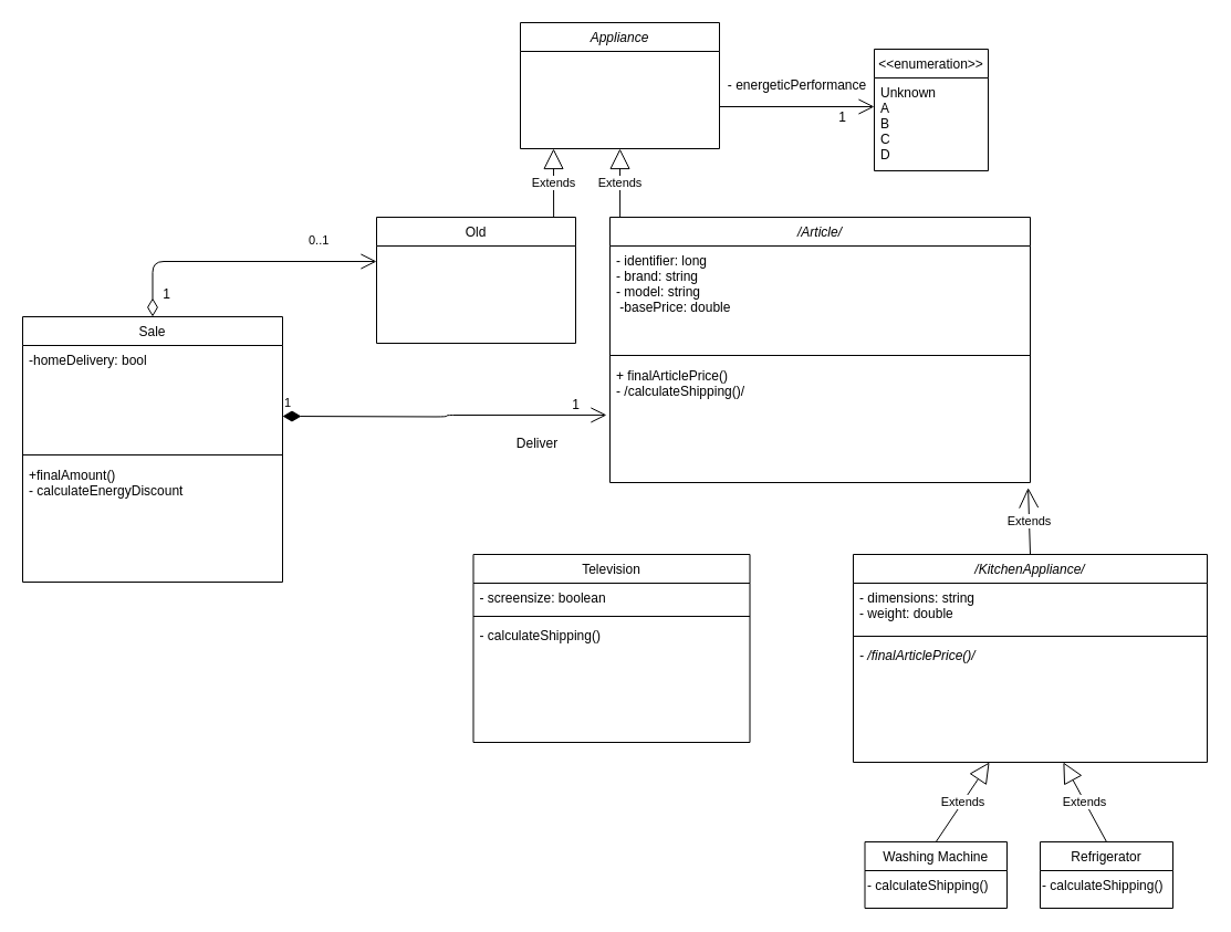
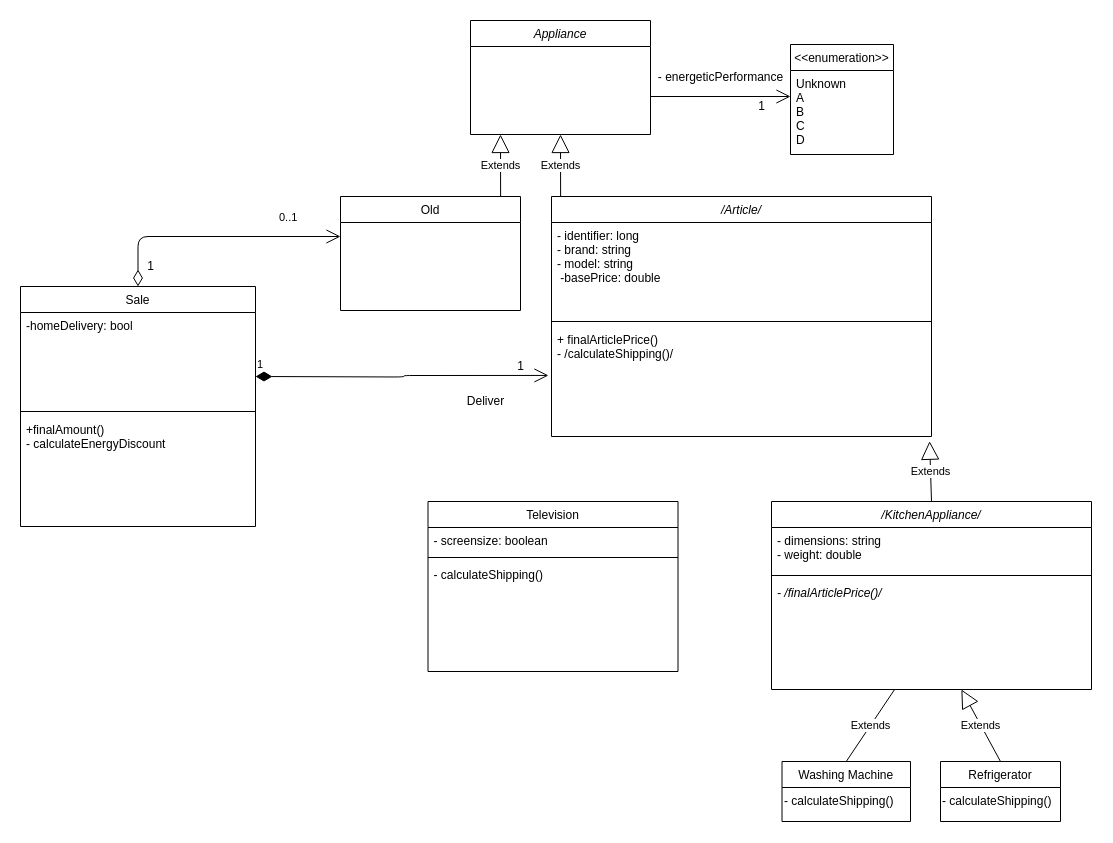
  <mxCell id="0" />
  <mxCell id="1" parent="0" />
  <mxCell id="2" value="/Article/" style="swimlane;fontStyle=2;align=center;verticalAlign=top;childLayout=stackLayout;horizontal=1;startSize=26;horizontalStack=0;resizeParent=1;resizeLast=0;collapsible=1;marginBottom=0;rounded=0;shadow=0;strokeWidth=1;" parent="1" vertex="1"><mxGeometry x="551" y="196" width="380" height="240" as="geometry"><mxRectangle x="230" y="140" width="160" height="26" as="alternateBounds" /></mxGeometry></mxCell>
  <mxCell id="3" value="- identifier: long&#10;- brand: string&#10;- model: string&#10; -basePrice: double&#10;" style="text;align=left;verticalAlign=top;spacingLeft=4;spacingRight=4;overflow=hidden;rotatable=0;points=[[0,0.5],[1,0.5]];portConstraint=eastwest;rounded=0;shadow=0;html=0;" parent="2" vertex="1"><mxGeometry y="26" width="380" height="94" as="geometry" /></mxCell>
  <mxCell id="4" value="" style="line;html=1;strokeWidth=1;align=left;verticalAlign=middle;spacingTop=-1;spacingLeft=3;spacingRight=3;rotatable=0;labelPosition=right;points=[];portConstraint=eastwest;" parent="2" vertex="1"><mxGeometry y="120" width="380" height="10" as="geometry" /></mxCell>
  <mxCell id="5" value="+ finalArticlePrice()&#10;- /calculateShipping()/" style="text;align=left;verticalAlign=top;spacingLeft=4;spacingRight=4;overflow=hidden;rotatable=0;points=[[0,0.5],[1,0.5]];portConstraint=eastwest;fontStyle=0" parent="2" vertex="1"><mxGeometry y="130" width="380" height="110" as="geometry" /></mxCell>
  <mxCell id="6" value="Refrigerator" style="swimlane;fontStyle=0;align=center;verticalAlign=top;childLayout=stackLayout;horizontal=1;startSize=26;horizontalStack=0;resizeParent=1;resizeLast=0;collapsible=1;marginBottom=0;rounded=0;shadow=0;strokeWidth=1;" parent="1" vertex="1"><mxGeometry x="940" y="761" width="120" height="60" as="geometry"><mxRectangle x="130" y="380" width="160" height="26" as="alternateBounds" /></mxGeometry></mxCell>
  <mxCell id="7" value="- calculateShipping()" style="text;html=1;" parent="6" vertex="1"><mxGeometry y="26" width="120" height="30" as="geometry" /></mxCell>
  <mxCell id="8" value="&lt;&lt;enumeration&gt;&gt;" style="swimlane;fontStyle=0;childLayout=stackLayout;horizontal=1;startSize=26;fillColor=none;horizontalStack=0;resizeParent=1;resizeParentMax=0;resizeLast=0;collapsible=1;marginBottom=0;" parent="1" vertex="1"><mxGeometry x="790" y="44" width="103" height="110" as="geometry" /></mxCell>
  <mxCell id="9" value="Unknown&#10;A&#10;B&#10;C&#10;D" style="text;strokeColor=none;fillColor=none;align=left;verticalAlign=top;spacingLeft=4;spacingRight=4;overflow=hidden;rotatable=0;points=[[0,0.5],[1,0.5]];portConstraint=eastwest;" parent="8" vertex="1"><mxGeometry y="26" width="103" height="84" as="geometry" /></mxCell>
  <mxCell id="10" value="- energeticPerformance" style="text;html=1;align=center;verticalAlign=middle;resizable=0;points=[];autosize=1;" parent="1" vertex="1"><mxGeometry x="650" y="67" width="140" height="20" as="geometry" /></mxCell>
  <mxCell id="11" value="1" style="text;html=1;align=center;verticalAlign=middle;resizable=0;points=[];autosize=1;" parent="1" vertex="1"><mxGeometry x="751" y="96" width="20" height="20" as="geometry" /></mxCell>
  <mxCell id="12" value="Washing Machine" style="swimlane;fontStyle=0;align=center;verticalAlign=top;childLayout=stackLayout;horizontal=1;startSize=26;horizontalStack=0;resizeParent=1;resizeLast=0;collapsible=1;marginBottom=0;rounded=0;shadow=0;strokeWidth=1;" parent="1" vertex="1"><mxGeometry x="781.5" y="761" width="128.5" height="60" as="geometry"><mxRectangle x="130" y="380" width="160" height="26" as="alternateBounds" /></mxGeometry></mxCell>
  <mxCell id="13" value="- calculateShipping()" style="text;html=1;" parent="12" vertex="1"><mxGeometry y="26" width="128.5" height="30" as="geometry" /></mxCell>
  <mxCell id="14" value="Television" style="swimlane;fontStyle=0;align=center;verticalAlign=top;childLayout=stackLayout;horizontal=1;startSize=26;horizontalStack=0;resizeParent=1;resizeLast=0;collapsible=1;marginBottom=0;rounded=0;shadow=0;strokeWidth=1;" parent="1" vertex="1"><mxGeometry x="427.5" y="501" width="250" height="170" as="geometry"><mxRectangle x="130" y="380" width="160" height="26" as="alternateBounds" /></mxGeometry></mxCell>
  <mxCell id="15" value="- screensize: boolean" style="text;align=left;verticalAlign=top;spacingLeft=4;spacingRight=4;overflow=hidden;rotatable=0;points=[[0,0.5],[1,0.5]];portConstraint=eastwest;" parent="14" vertex="1"><mxGeometry y="26" width="250" height="26" as="geometry" /></mxCell>
  <mxCell id="16" value="" style="line;html=1;strokeWidth=1;align=left;verticalAlign=middle;spacingTop=-1;spacingLeft=3;spacingRight=3;rotatable=0;labelPosition=right;points=[];portConstraint=eastwest;" parent="14" vertex="1"><mxGeometry y="52" width="250" height="8" as="geometry" /></mxCell>
  <mxCell id="17" value="- calculateShipping()" style="text;align=left;verticalAlign=top;spacingLeft=4;spacingRight=4;overflow=hidden;rotatable=0;points=[[0,0.5],[1,0.5]];portConstraint=eastwest;" parent="14" vertex="1"><mxGeometry y="60" width="250" height="110" as="geometry" /></mxCell>
  <mxCell id="18" value="/KitchenAppliance/" style="swimlane;fontStyle=2;align=center;verticalAlign=top;childLayout=stackLayout;horizontal=1;startSize=26;horizontalStack=0;resizeParent=1;resizeLast=0;collapsible=1;marginBottom=0;rounded=0;shadow=0;strokeWidth=1;" parent="1" vertex="1"><mxGeometry x="771" y="501" width="320" height="188" as="geometry"><mxRectangle x="130" y="380" width="160" height="26" as="alternateBounds" /></mxGeometry></mxCell>
  <mxCell id="19" value="- dimensions: string&#10;- weight: double" style="text;align=left;verticalAlign=top;spacingLeft=4;spacingRight=4;overflow=hidden;rotatable=0;points=[[0,0.5],[1,0.5]];portConstraint=eastwest;" parent="18" vertex="1"><mxGeometry y="26" width="320" height="44" as="geometry" /></mxCell>
  <mxCell id="20" value="" style="line;html=1;strokeWidth=1;align=left;verticalAlign=middle;spacingTop=-1;spacingLeft=3;spacingRight=3;rotatable=0;labelPosition=right;points=[];portConstraint=eastwest;" parent="18" vertex="1"><mxGeometry y="70" width="320" height="8" as="geometry" /></mxCell>
  <mxCell id="21" value="- /finalArticlePrice()/" style="text;align=left;verticalAlign=top;spacingLeft=4;spacingRight=4;overflow=hidden;rotatable=0;points=[[0,0.5],[1,0.5]];portConstraint=eastwest;fontStyle=2" parent="18" vertex="1"><mxGeometry y="78" width="320" height="110" as="geometry" /></mxCell>
- <mxCell id="22" value="Extends" style="endArrow=block;endSize=16;endFill=0;html=1;exitX=0.5;exitY=0;exitDx=0;exitDy=0;" parent="1" source="12" target="21" edge="1"><mxGeometry width="160" relative="1" as="geometry"><mxPoint x="300" y="866" as="sourcePoint" /><mxPoint x="460" y="866" as="targetPoint" /></mxGeometry></mxCell>
+ <mxCell id="22" value="Extends" style="endArrow=none;endSize=16;endFill=0;html=1;exitX=0.5;exitY=0;exitDx=0;exitDy=0;" parent="1" source="12" target="21" edge="1"><mxGeometry width="160" relative="1" as="geometry"><mxPoint x="300" y="866" as="sourcePoint" /><mxPoint x="460" y="866" as="targetPoint" /></mxGeometry></mxCell>
  <mxCell id="23" value="Extends" style="endArrow=block;endSize=16;endFill=0;html=1;exitX=0.5;exitY=0;exitDx=0;exitDy=0;" parent="1" source="6" target="21" edge="1"><mxGeometry width="160" relative="1" as="geometry"><mxPoint x="820" y="636" as="sourcePoint" /><mxPoint x="916.945" y="564" as="targetPoint" /></mxGeometry></mxCell>
- <mxCell id="24" value="Extends" style="endArrow=open;endSize=16;endFill=0;html=1;exitX=0.5;exitY=0;exitDx=0;exitDy=0;entryX=0.995;entryY=1.043;entryDx=0;entryDy=0;entryPerimeter=0;" parent="1" source="18" target="5" edge="1"><mxGeometry width="160" relative="1" as="geometry"><mxPoint x="820" y="636" as="sourcePoint" /><mxPoint x="916.945" y="564" as="targetPoint" /></mxGeometry></mxCell>
+ <mxCell id="24" value="Extends" style="endArrow=block;endSize=16;endFill=0;html=1;exitX=0.5;exitY=0;exitDx=0;exitDy=0;entryX=0.995;entryY=1.043;entryDx=0;entryDy=0;entryPerimeter=0;" parent="1" source="18" target="5" edge="1"><mxGeometry width="160" relative="1" as="geometry"><mxPoint x="820" y="636" as="sourcePoint" /><mxPoint x="916.945" y="564" as="targetPoint" /></mxGeometry></mxCell>
  <mxCell id="25" value="Old" style="swimlane;fontStyle=0;align=center;verticalAlign=top;childLayout=stackLayout;horizontal=1;startSize=26;horizontalStack=0;resizeParent=1;resizeLast=0;collapsible=1;marginBottom=0;rounded=0;shadow=0;strokeWidth=1;" parent="1" vertex="1"><mxGeometry x="340" y="196" width="180" height="114" as="geometry"><mxRectangle x="130" y="380" width="160" height="26" as="alternateBounds" /></mxGeometry></mxCell>
  <mxCell id="26" value="Appliance" style="swimlane;fontStyle=2;align=center;verticalAlign=top;childLayout=stackLayout;horizontal=1;startSize=26;horizontalStack=0;resizeParent=1;resizeLast=0;collapsible=1;marginBottom=0;rounded=0;shadow=0;strokeWidth=1;" parent="1" vertex="1"><mxGeometry x="470" y="20" width="180" height="114" as="geometry"><mxRectangle x="130" y="380" width="160" height="26" as="alternateBounds" /></mxGeometry></mxCell>
  <mxCell id="27" value="Extends" style="endArrow=block;endSize=16;endFill=0;html=1;exitX=0.024;exitY=0;exitDx=0;exitDy=0;entryX=0.5;entryY=1;entryDx=0;entryDy=0;exitPerimeter=0;" parent="1" source="2" target="26" edge="1"><mxGeometry width="160" relative="1" as="geometry"><mxPoint x="555" y="511" as="sourcePoint" /><mxPoint x="560.62" y="448.31" as="targetPoint" /></mxGeometry></mxCell>
  <mxCell id="28" value="Extends" style="endArrow=block;endSize=16;endFill=0;html=1;exitX=0.024;exitY=0;exitDx=0;exitDy=0;entryX=0.5;entryY=1;entryDx=0;entryDy=0;exitPerimeter=0;" parent="1" edge="1"><mxGeometry width="160" relative="1" as="geometry"><mxPoint x="500.12" y="196" as="sourcePoint" /><mxPoint x="500" y="134" as="targetPoint" /></mxGeometry></mxCell>
  <mxCell id="29" value="" style="endArrow=open;endFill=1;endSize=12;html=1;" parent="1" edge="1"><mxGeometry width="160" relative="1" as="geometry"><mxPoint x="650" y="96" as="sourcePoint" /><mxPoint x="790" y="96" as="targetPoint" /></mxGeometry></mxCell>
  <mxCell id="30" value="0..1" style="endArrow=open;html=1;endSize=12;startArrow=diamondThin;startSize=14;startFill=0;edgeStyle=orthogonalEdgeStyle;align=left;verticalAlign=bottom;exitX=0.5;exitY=0;exitDx=0;exitDy=0;" parent="1" source="32" edge="1"><mxGeometry x="0.5" y="10" relative="1" as="geometry"><mxPoint x="205" y="176" as="sourcePoint" /><mxPoint x="340" y="236" as="targetPoint" /><mxPoint as="offset" /><Array as="points"><mxPoint x="137" y="236" /></Array></mxGeometry></mxCell>
  <mxCell id="31" value="Deliver" style="text;html=1;align=center;verticalAlign=middle;resizable=0;points=[];autosize=1;" parent="1" vertex="1"><mxGeometry x="460" y="391" width="50" height="20" as="geometry" /></mxCell>
  <mxCell id="32" value="Sale" style="swimlane;fontStyle=0;align=center;verticalAlign=top;childLayout=stackLayout;horizontal=1;startSize=26;horizontalStack=0;resizeParent=1;resizeLast=0;collapsible=1;marginBottom=0;rounded=0;shadow=0;strokeWidth=1;" parent="1" vertex="1"><mxGeometry x="20" y="286" width="235" height="240" as="geometry"><mxRectangle x="230" y="140" width="160" height="26" as="alternateBounds" /></mxGeometry></mxCell>
  <mxCell id="33" value="-homeDelivery: bool" style="text;align=left;verticalAlign=top;spacingLeft=4;spacingRight=4;overflow=hidden;rotatable=0;points=[[0,0.5],[1,0.5]];portConstraint=eastwest;rounded=0;shadow=0;html=0;" parent="32" vertex="1"><mxGeometry y="26" width="235" height="94" as="geometry" /></mxCell>
  <mxCell id="34" value="" style="line;html=1;strokeWidth=1;align=left;verticalAlign=middle;spacingTop=-1;spacingLeft=3;spacingRight=3;rotatable=0;labelPosition=right;points=[];portConstraint=eastwest;" parent="32" vertex="1"><mxGeometry y="120" width="235" height="10" as="geometry" /></mxCell>
  <mxCell id="35" value="+finalAmount()&#10;- calculateEnergyDiscount" style="text;align=left;verticalAlign=top;spacingLeft=4;spacingRight=4;overflow=hidden;rotatable=0;points=[[0,0.5],[1,0.5]];portConstraint=eastwest;fontStyle=0" parent="32" vertex="1"><mxGeometry y="130" width="235" height="110" as="geometry" /></mxCell>
  <mxCell id="36" value="1" style="endArrow=open;html=1;endSize=12;startArrow=diamondThin;startSize=14;startFill=1;edgeStyle=orthogonalEdgeStyle;align=left;verticalAlign=bottom;entryX=-0.008;entryY=0.445;entryDx=0;entryDy=0;entryPerimeter=0;" parent="1" target="5" edge="1"><mxGeometry x="-1" y="3" relative="1" as="geometry"><mxPoint x="255" y="376" as="sourcePoint" /><mxPoint x="415" y="376" as="targetPoint" /></mxGeometry></mxCell>
  <mxCell id="37" value="1" style="text;html=1;align=center;verticalAlign=middle;resizable=0;points=[];autosize=1;" parent="1" vertex="1"><mxGeometry x="510" y="356" width="20" height="20" as="geometry" /></mxCell>
  <mxCell id="38" value="1" style="text;html=1;align=center;verticalAlign=middle;resizable=0;points=[];autosize=1;" parent="1" vertex="1"><mxGeometry x="140" y="256" width="20" height="20" as="geometry" /></mxCell>
